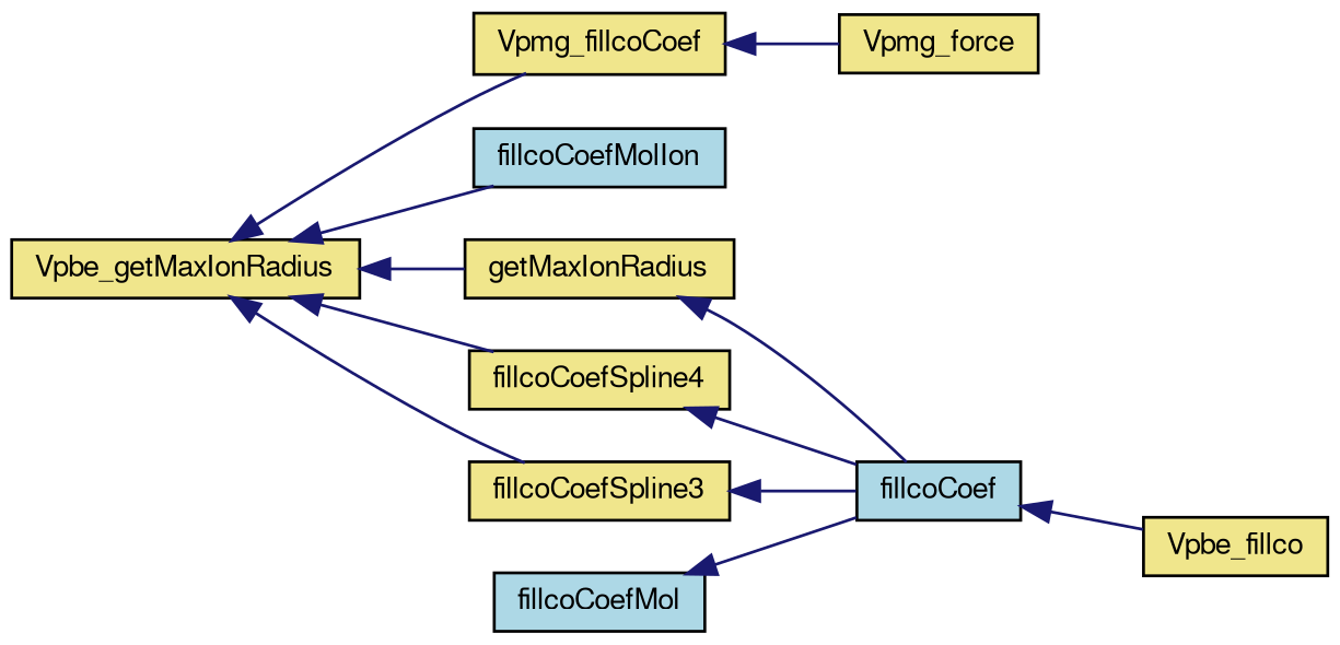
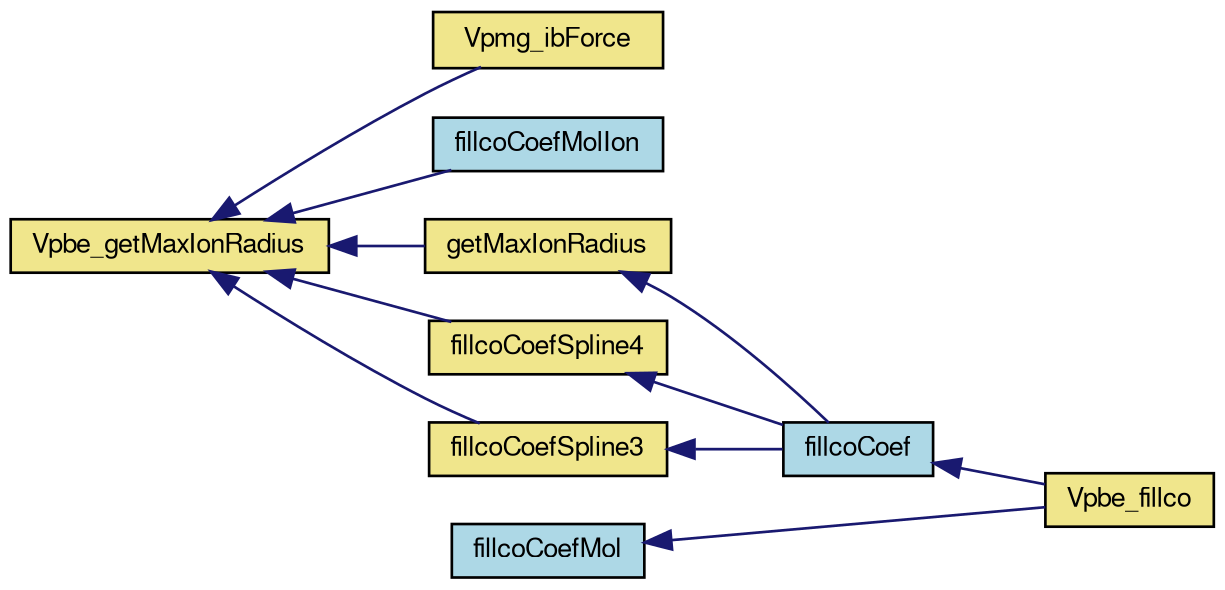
  digraph {
    rankdir=LR
    node [color=black fillcolor=khaki fontname=FreeSans fontsize=10 shape=record style=filled]
    edge [color=midnightblue dir=back fontname=FreeSans fontsize=10 labelfontname=FreeSans labelfontsize=10 style=solid]
    n1 [fontcolor=black height=0.2 label=Vpbe_getMaxIonRadius width=0.4]
    n2 [fillcolor=lightblue height=0.2 label=fillcoCoefMolIon width=0.4]
    n3 [height=0.2 label=getMaxIonRadius width=0.4]
-   n4 [height=0.2 label=Vpmg_fillcoCoef width=0.4]
+   n4 [height=0.2 label=Vpmg_ibForce width=0.4]
    n5 [height=0.2 label=fillcoCoefSpline4 width=0.4]
    n6 [height=0.2 label=fillcoCoefSpline3 width=0.4]
    n7 [fillcolor=lightblue height=0.2 label=fillcoCoef width=0.4]
-   n8 [height=0.2 label=Vpmg_force width=0.4]
    n9 [fillcolor=lightblue height=0.2 label=fillcoCoefMol width=0.4]
    n10 [height=0.2 label=Vpbe_fillco width=0.4]
    n1 -> n2
    n1 -> n3
    n1 -> n4
    n1 -> n5
    n1 -> n6
    n3 -> n7
-   n4 -> n8
    n5 -> n7
    n6 -> n7
    n7 -> n10
-   n9 -> n7
+   n9 -> n10
  }
